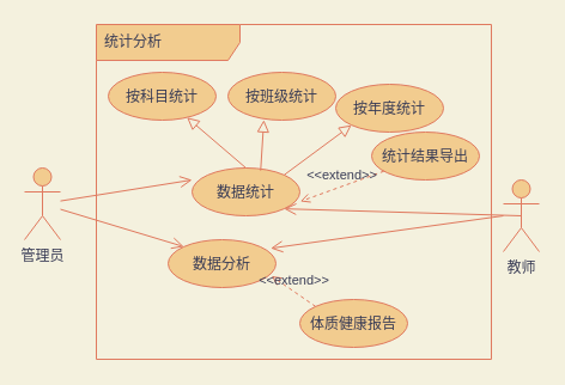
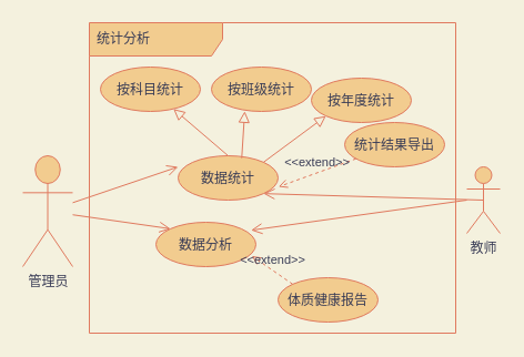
  <mxCell id="0" />
  <mxCell id="1" parent="0" />
  <mxCell id="2" value="体质健康报告" style="ellipse;fillColor=#F2CC8F;strokeColor=#E07A5F;fontColor=#393C56;" vertex="1" parent="1"><mxGeometry x="250" y="250" width="90" height="40" as="geometry" /></mxCell>
  <mxCell id="3" value="数据统计" style="ellipse;fillColor=#F2CC8F;strokeColor=#E07A5F;fontColor=#393C56;" vertex="1" parent="1"><mxGeometry x="160" y="140" width="90" height="40" as="geometry" /></mxCell>
- <mxCell id="4" value="管理员" style="shape=umlActor;verticalLabelPosition=bottom;verticalAlign=top;html=1;fillColor=#F2CC8F;strokeColor=#E07A5F;fontColor=#393C56;" vertex="1" parent="1"><mxGeometry x="20" y="140" width="30" height="60" as="geometry" /></mxCell>
+ <mxCell id="4" value="管理员" style="shape=umlActor;verticalLabelPosition=bottom;verticalAlign=top;html=1;fillColor=#F2CC8F;strokeColor=#E07A5F;fontColor=#393C56;" vertex="1" parent="1"><mxGeometry x="20" y="140" width="45" height="100" as="geometry" /></mxCell>
  <mxCell id="5" value="" style="edgeStyle=none;rounded=1;sketch=0;orthogonalLoop=1;jettySize=auto;html=1;fontColor=#393C56;endArrow=open;endFill=0;endSize=8;strokeColor=#E07A5F;fillColor=#F2CC8F;entryX=0;entryY=0.25;entryDx=0;entryDy=0;entryPerimeter=0;labelBackgroundColor=#F4F1DE;" edge="1" parent="1" source="4" target="3"><mxGeometry relative="1" as="geometry"><mxPoint x="90" y="235.68" as="sourcePoint" /><mxPoint x="214.674" y="208.749" as="targetPoint" /></mxGeometry></mxCell>
  <mxCell id="6" value="按科目统计" style="ellipse;fillColor=#F2CC8F;strokeColor=#E07A5F;fontColor=#393C56;" vertex="1" parent="1"><mxGeometry x="90" y="60" width="90" height="40" as="geometry" /></mxCell>
  <mxCell id="7" value="" style="edgeStyle=none;rounded=1;sketch=0;orthogonalLoop=1;jettySize=auto;html=1;fontColor=#393C56;strokeColor=#E07A5F;fillColor=#F2CC8F;endSize=8;endArrow=block;endFill=0;exitX=0.5;exitY=0;exitDx=0;exitDy=0;labelBackgroundColor=#F4F1DE;" edge="1" parent="1" source="3" target="6"><mxGeometry relative="1" as="geometry"><mxPoint x="246.82" y="225.858" as="sourcePoint" /><mxPoint x="340" y="190" as="targetPoint" /></mxGeometry></mxCell>
  <mxCell id="8" value="" style="edgeStyle=none;rounded=1;sketch=0;orthogonalLoop=1;jettySize=auto;html=1;fontColor=#393C56;strokeColor=#E07A5F;fillColor=#F2CC8F;endSize=8;endArrow=block;endFill=0;exitX=0.636;exitY=0.055;exitDx=0;exitDy=0;exitPerimeter=0;entryX=0.333;entryY=0.995;entryDx=0;entryDy=0;entryPerimeter=0;labelBackgroundColor=#F4F1DE;" edge="1" parent="1" source="3" target="9"><mxGeometry relative="1" as="geometry"><mxPoint x="256.82" y="235.858" as="sourcePoint" /><mxPoint x="300" y="120" as="targetPoint" /></mxGeometry></mxCell>
  <mxCell id="9" value="按班级统计" style="ellipse;fillColor=#F2CC8F;strokeColor=#E07A5F;fontColor=#393C56;" vertex="1" parent="1"><mxGeometry x="190" y="60" width="90" height="40" as="geometry" /></mxCell>
  <mxCell id="10" value="按年度统计" style="ellipse;fillColor=#F2CC8F;strokeColor=#E07A5F;fontColor=#393C56;" vertex="1" parent="1"><mxGeometry x="280" y="70" width="90" height="40" as="geometry" /></mxCell>
  <mxCell id="11" value="" style="edgeStyle=none;rounded=1;sketch=0;orthogonalLoop=1;jettySize=auto;html=1;fontColor=#393C56;strokeColor=#E07A5F;fillColor=#F2CC8F;endSize=8;endArrow=block;endFill=0;exitX=1;exitY=0;exitDx=0;exitDy=0;entryX=0;entryY=1;entryDx=0;entryDy=0;labelBackgroundColor=#F4F1DE;" edge="1" parent="1" source="3" target="10"><mxGeometry relative="1" as="geometry"><mxPoint x="240" y="140" as="sourcePoint" /><mxPoint x="310" y="100" as="targetPoint" /></mxGeometry></mxCell>
  <mxCell id="12" value="教师" style="shape=umlActor;verticalLabelPosition=bottom;verticalAlign=top;html=1;fillColor=#F2CC8F;strokeColor=#E07A5F;fontColor=#393C56;" vertex="1" parent="1"><mxGeometry x="420" y="150" width="30" height="60" as="geometry" /></mxCell>
  <mxCell id="13" value="数据分析" style="ellipse;fillColor=#F2CC8F;strokeColor=#E07A5F;fontColor=#393C56;" vertex="1" parent="1"><mxGeometry x="140" y="200" width="90" height="40" as="geometry" /></mxCell>
  <mxCell id="14" value="" style="edgeStyle=none;rounded=1;sketch=0;orthogonalLoop=1;jettySize=auto;html=1;fontColor=#393C56;endArrow=open;endFill=0;endSize=8;strokeColor=#E07A5F;fillColor=#F2CC8F;entryX=0;entryY=0;entryDx=0;entryDy=0;labelBackgroundColor=#F4F1DE;" edge="1" parent="1" source="4" target="13"><mxGeometry relative="1" as="geometry"><mxPoint x="60" y="133.6" as="sourcePoint" /><mxPoint x="170" y="160" as="targetPoint" /></mxGeometry></mxCell>
  <mxCell id="15" style="edgeStyle=none;rounded=0;orthogonalLoop=1;jettySize=auto;html=1;exitX=0.5;exitY=1;exitDx=0;exitDy=0;endArrow=open;endFill=0;labelBackgroundColor=#F4F1DE;strokeColor=#E07A5F;fontColor=#393C56;" edge="1" parent="1" source="2" target="2"><mxGeometry relative="1" as="geometry" /></mxCell>
  <mxCell id="16" value="&amp;lt;&amp;lt;extend&amp;gt;&amp;gt;" style="html=1;verticalAlign=bottom;labelBackgroundColor=none;endArrow=open;endFill=0;dashed=1;rounded=0;entryX=0.96;entryY=0.76;entryDx=0;entryDy=0;exitX=0;exitY=0;exitDx=0;exitDy=0;entryPerimeter=0;strokeColor=#E07A5F;fontColor=#393C56;" edge="1" parent="1" source="2" target="13"><mxGeometry width="160" relative="1" as="geometry"><mxPoint x="290" y="310" as="sourcePoint" /><mxPoint x="450" y="310" as="targetPoint" /></mxGeometry></mxCell>
  <mxCell id="17" value="统计结果导出" style="ellipse;fillColor=#F2CC8F;strokeColor=#E07A5F;fontColor=#393C56;" vertex="1" parent="1"><mxGeometry x="310" y="110" width="90" height="40" as="geometry" /></mxCell>
  <mxCell id="18" value="&amp;lt;&amp;lt;extend&amp;gt;&amp;gt;" style="html=1;verticalAlign=bottom;labelBackgroundColor=none;endArrow=open;endFill=0;dashed=1;rounded=0;entryX=1.004;entryY=0.7;entryDx=0;entryDy=0;entryPerimeter=0;strokeColor=#E07A5F;fontColor=#393C56;" edge="1" parent="1" source="17" target="3"><mxGeometry width="160" relative="1" as="geometry"><mxPoint x="307.18" y="295.858" as="sourcePoint" /><mxPoint x="255.59" y="253.2" as="targetPoint" /></mxGeometry></mxCell>
  <mxCell id="19" value="" style="edgeStyle=none;rounded=1;sketch=0;orthogonalLoop=1;jettySize=auto;html=1;fontColor=#393C56;endArrow=open;endFill=0;endSize=8;strokeColor=#E07A5F;fillColor=#F2CC8F;entryX=0.951;entryY=0.18;entryDx=0;entryDy=0;entryPerimeter=0;labelBackgroundColor=#F4F1DE;" edge="1" parent="1" target="13"><mxGeometry relative="1" as="geometry"><mxPoint x="420" y="180" as="sourcePoint" /><mxPoint x="170" y="160" as="targetPoint" /></mxGeometry></mxCell>
  <mxCell id="20" value="" style="edgeStyle=none;rounded=1;sketch=0;orthogonalLoop=1;jettySize=auto;html=1;fontColor=#393C56;endArrow=open;endFill=0;endSize=8;strokeColor=#E07A5F;fillColor=#F2CC8F;entryX=1;entryY=1;entryDx=0;entryDy=0;exitX=0.5;exitY=0.5;exitDx=0;exitDy=0;exitPerimeter=0;labelBackgroundColor=#F4F1DE;" edge="1" parent="1" source="12" target="3"><mxGeometry relative="1" as="geometry"><mxPoint x="420" y="201.294" as="sourcePoint" /><mxPoint x="235.59" y="217.2" as="targetPoint" /></mxGeometry></mxCell>
  <mxCell id="21" value="统计分析" style="shape=umlFrame;whiteSpace=wrap;html=1;width=120;height=30;boundedLbl=1;verticalAlign=middle;align=left;spacingLeft=5;rounded=0;sketch=0;fontColor=#393C56;strokeColor=#E07A5F;fillColor=#F2CC8F;" vertex="1" parent="1"><mxGeometry x="80" y="20" width="330" height="280" as="geometry" /></mxCell>
